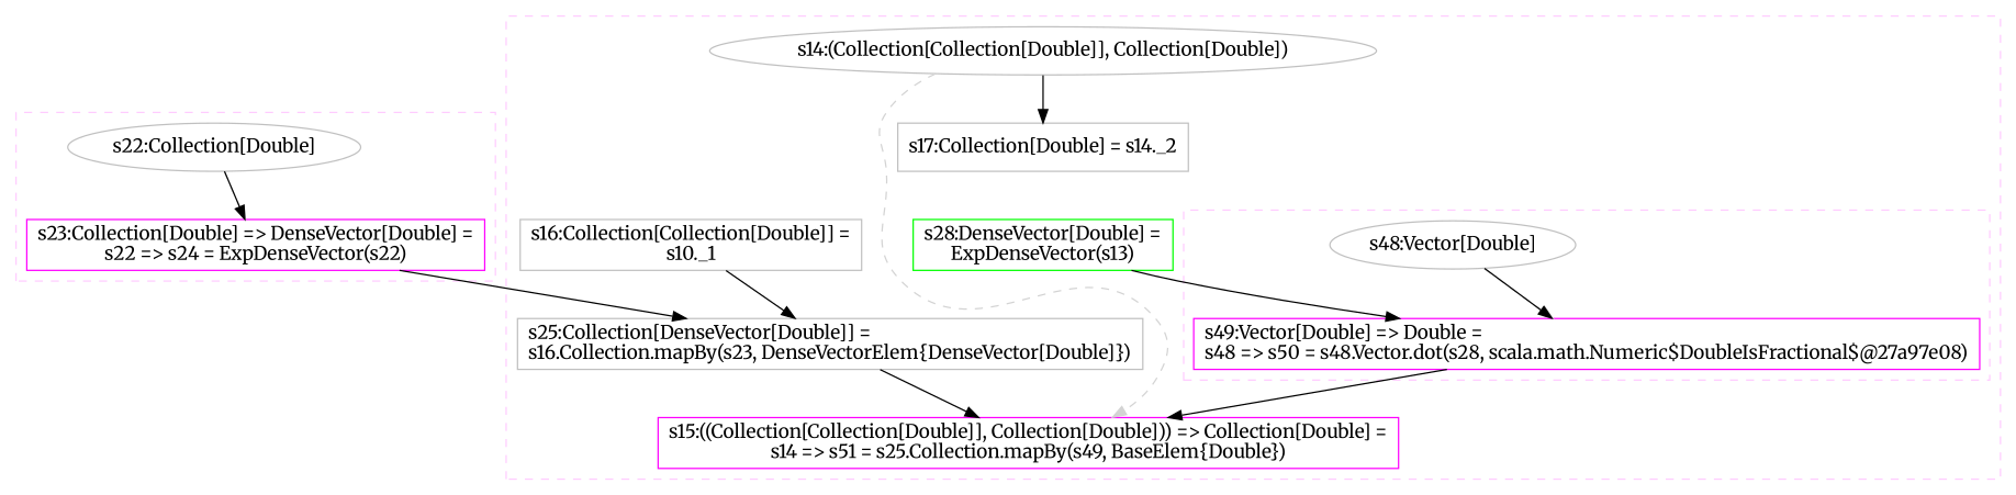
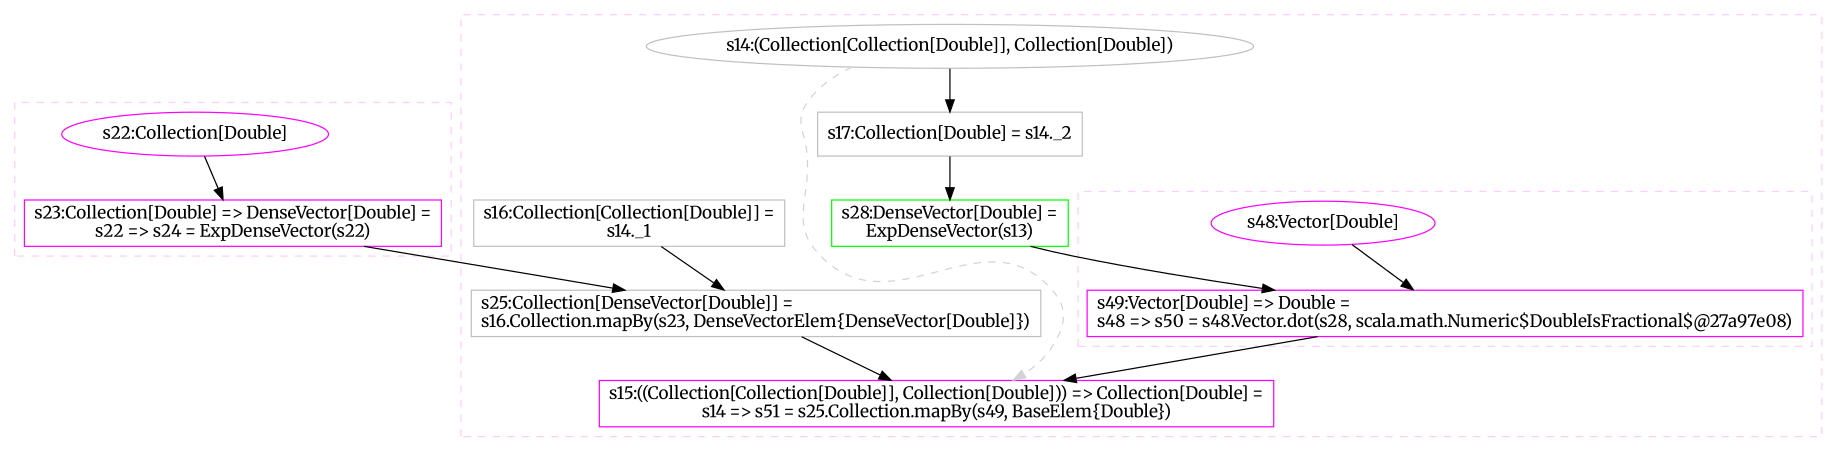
  digraph {
    concentrate=true
    fontname=Merriweather
    node [color=gray fontname=Merriweather shape=box]
    edge [fontname=Merriweather style=solid]
-   n1 [label="s22:Collection[Double]" shape=""]
+   n1 [color=magenta label="s22:Collection[Double]" shape=""]
    n2 [color=magenta label="s23:Collection[Double] => DenseVector[Double] =\ls22 => s24 = ExpDenseVector(s22)"]
    n3 [label="s14:(Collection[Collection[Double]], Collection[Double])" shape=""]
    n4 [color=magenta label="s15:((Collection[Collection[Double]], Collection[Double])) => Collection[Double] =\ls14 => s51 = s25.Collection.mapBy(s49, BaseElem{Double})"]
-   n5 [label="s48:Vector[Double]" shape=""]
+   n5 [color=magenta label="s48:Vector[Double]" shape=""]
    n6 [color=magenta label="s49:Vector[Double] => Double =\ls48 => s50 = s48.Vector.dot(s28, scala.math.Numeric$DoubleIsFractional$@27a97e08)"]
-   n7 [label="s16:Collection[Collection[Double]] =\ls10._1"]
+   n7 [label="s16:Collection[Collection[Double]] =\ls14._1"]
    n8 [label="s25:Collection[DenseVector[Double]] =\ls16.Collection.mapBy(s23, DenseVectorElem{DenseVector[Double]})"]
    n9 [label="s17:Collection[Double] = s14._2"]
    n10 [color=green label="s28:DenseVector[Double] =\lExpDenseVector(s13)"]
    subgraph cluster_1 {
      color="#FFCCFF"
      style=dashed
      subgraph sub_2 {
        color="#FFCCFF"
        rank=source
        style=dashed
        n1
      }
      subgraph sub_3 {
        color="#FFCCFF"
        rank=sink
        style=dashed
        n2
      }
    }
    subgraph cluster_4 {
      color="#FFCCFF"
      style=dashed
      n7
      n8
      n9
      n10
      subgraph sub_5 {
        color="#FFCCFF"
        rank=source
        style=dashed
        n3
      }
      subgraph sub_6 {
        color="#FFCCFF"
        rank=sink
        style=dashed
        n4
      }
      subgraph cluster_7 {
        color="#FFCCFF"
        style=dashed
        subgraph sub_8 {
          color="#FFCCFF"
          rank=source
          style=dashed
          n5
        }
        subgraph sub_9 {
          color="#FFCCFF"
          rank=sink
          style=dashed
          n6
        }
      }
    }
    n1 -> n2 [color=lightgray style=dashed weight=0]
    n1 -> n2
    n2 -> n8
    n3 -> n4 [color=lightgray style=dashed weight=0]
    n3 -> n9
    n5 -> n6 [color=lightgray style=dashed weight=0]
    n5 -> n6
    n6 -> n4
    n7 -> n8
    n8 -> n4
+   n9 -> n10
    n10 -> n6
  }
